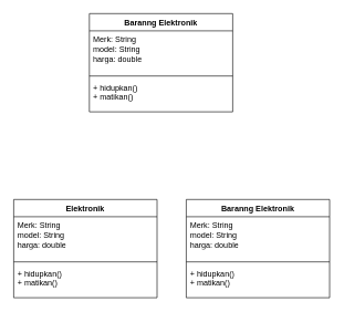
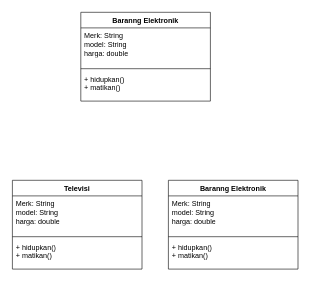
  <mxCell id="0" />
  <mxCell id="1" parent="0" />
  <mxCell id="2" value="Baranng Elektronik" style="swimlane;fontStyle=1;align=center;verticalAlign=top;childLayout=stackLayout;horizontal=1;startSize=26;horizontalStack=0;resizeParent=1;resizeParentMax=0;resizeLast=0;collapsible=1;marginBottom=0;whiteSpace=wrap;html=1;" vertex="1" parent="1"><mxGeometry x="134" y="20" width="216" height="148" as="geometry" /></mxCell>
  <mxCell id="3" value="Merk: String&amp;nbsp;&lt;br&gt;model: String&lt;br&gt;harga: double" style="text;strokeColor=none;fillColor=none;align=left;verticalAlign=top;spacingLeft=4;spacingRight=4;overflow=hidden;rotatable=0;points=[[0,0.5],[1,0.5]];portConstraint=eastwest;whiteSpace=wrap;html=1;" vertex="1" parent="2"><mxGeometry y="26" width="216" height="64" as="geometry" /></mxCell>
  <mxCell id="4" value="" style="line;strokeWidth=1;fillColor=none;align=left;verticalAlign=middle;spacingTop=-1;spacingLeft=3;spacingRight=3;rotatable=0;labelPosition=right;points=[];portConstraint=eastwest;strokeColor=inherit;" vertex="1" parent="2"><mxGeometry y="90" width="216" height="8" as="geometry" /></mxCell>
  <mxCell id="5" value="+ hidupkan()&lt;br&gt;+ matikan()" style="text;strokeColor=none;fillColor=none;align=left;verticalAlign=top;spacingLeft=4;spacingRight=4;overflow=hidden;rotatable=0;points=[[0,0.5],[1,0.5]];portConstraint=eastwest;whiteSpace=wrap;html=1;" vertex="1" parent="2"><mxGeometry y="98" width="216" height="50" as="geometry" /></mxCell>
- <mxCell id="6" value="Elektronik" style="swimlane;fontStyle=1;align=center;verticalAlign=top;childLayout=stackLayout;horizontal=1;startSize=26;horizontalStack=0;resizeParent=1;resizeParentMax=0;resizeLast=0;collapsible=1;marginBottom=0;whiteSpace=wrap;html=1;" vertex="1" parent="1"><mxGeometry x="20" y="300" width="216" height="148" as="geometry" /></mxCell>
+ <mxCell id="6" value="Televisi" style="swimlane;fontStyle=1;align=center;verticalAlign=top;childLayout=stackLayout;horizontal=1;startSize=26;horizontalStack=0;resizeParent=1;resizeParentMax=0;resizeLast=0;collapsible=1;marginBottom=0;whiteSpace=wrap;html=1;" vertex="1" parent="1"><mxGeometry x="20" y="300" width="216" height="148" as="geometry" /></mxCell>
  <mxCell id="7" value="Merk: String&amp;nbsp;&lt;br&gt;model: String&lt;br&gt;harga: double" style="text;strokeColor=none;fillColor=none;align=left;verticalAlign=top;spacingLeft=4;spacingRight=4;overflow=hidden;rotatable=0;points=[[0,0.5],[1,0.5]];portConstraint=eastwest;whiteSpace=wrap;html=1;" vertex="1" parent="6"><mxGeometry y="26" width="216" height="64" as="geometry" /></mxCell>
  <mxCell id="8" value="" style="line;strokeWidth=1;fillColor=none;align=left;verticalAlign=middle;spacingTop=-1;spacingLeft=3;spacingRight=3;rotatable=0;labelPosition=right;points=[];portConstraint=eastwest;strokeColor=inherit;" vertex="1" parent="6"><mxGeometry y="90" width="216" height="8" as="geometry" /></mxCell>
  <mxCell id="9" value="+ hidupkan()&lt;br&gt;+ matikan()" style="text;strokeColor=none;fillColor=none;align=left;verticalAlign=top;spacingLeft=4;spacingRight=4;overflow=hidden;rotatable=0;points=[[0,0.5],[1,0.5]];portConstraint=eastwest;whiteSpace=wrap;html=1;" vertex="1" parent="6"><mxGeometry y="98" width="216" height="50" as="geometry" /></mxCell>
  <mxCell id="10" value="Baranng Elektronik" style="swimlane;fontStyle=1;align=center;verticalAlign=top;childLayout=stackLayout;horizontal=1;startSize=26;horizontalStack=0;resizeParent=1;resizeParentMax=0;resizeLast=0;collapsible=1;marginBottom=0;whiteSpace=wrap;html=1;" vertex="1" parent="1"><mxGeometry x="280" y="300" width="216" height="148" as="geometry" /></mxCell>
  <mxCell id="11" value="Merk: String&amp;nbsp;&lt;br&gt;model: String&lt;br&gt;harga: double" style="text;strokeColor=none;fillColor=none;align=left;verticalAlign=top;spacingLeft=4;spacingRight=4;overflow=hidden;rotatable=0;points=[[0,0.5],[1,0.5]];portConstraint=eastwest;whiteSpace=wrap;html=1;" vertex="1" parent="10"><mxGeometry y="26" width="216" height="64" as="geometry" /></mxCell>
  <mxCell id="12" value="" style="line;strokeWidth=1;fillColor=none;align=left;verticalAlign=middle;spacingTop=-1;spacingLeft=3;spacingRight=3;rotatable=0;labelPosition=right;points=[];portConstraint=eastwest;strokeColor=inherit;" vertex="1" parent="10"><mxGeometry y="90" width="216" height="8" as="geometry" /></mxCell>
  <mxCell id="13" value="+ hidupkan()&lt;br&gt;+ matikan()" style="text;strokeColor=none;fillColor=none;align=left;verticalAlign=top;spacingLeft=4;spacingRight=4;overflow=hidden;rotatable=0;points=[[0,0.5],[1,0.5]];portConstraint=eastwest;whiteSpace=wrap;html=1;" vertex="1" parent="10"><mxGeometry y="98" width="216" height="50" as="geometry" /></mxCell>
